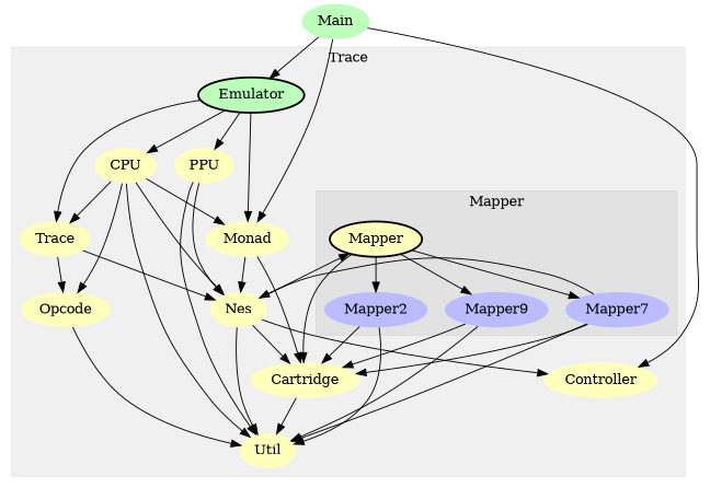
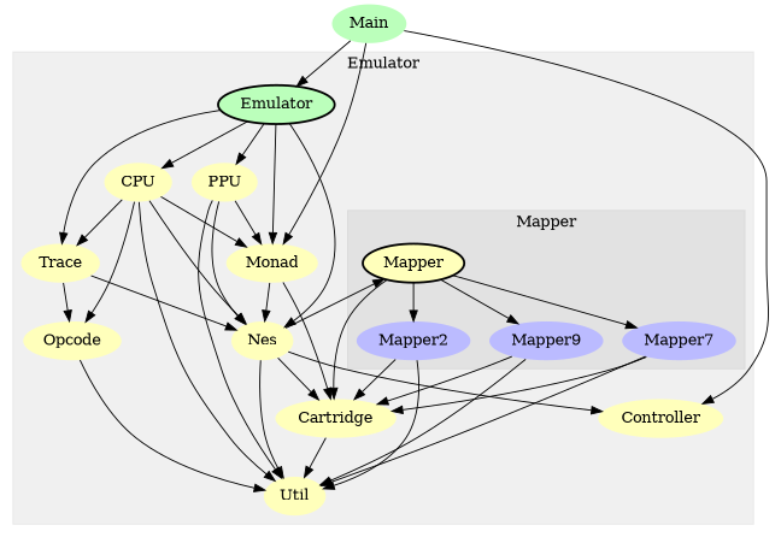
  digraph {
    node [fillcolor="#ffffbb" style=filled penwidth=0]
    n1 [label=Mapper style="filled,bold" penwidth=""]
    n2 [fillcolor="#bbbbff" label=Mapper2]
    n3 [fillcolor="#bbbbff" label=Mapper9]
    n4 [fillcolor="#bbbbff" label=Mapper7]
    n5 [fillcolor="#bbffbb" label=Emulator style="filled,bold" penwidth=""]
    n6 [label=CPU]
    n7 [label=Monad]
    n8 [label=Cartridge]
    n9 [label=Util]
    n10 [label=Nes]
    n11 [label=Controller]
    n12 [label=Opcode]
    n13 [label=Trace]
    n14 [label=PPU]
    n15 [fillcolor="#bbffbb" label=Main]
    subgraph cluster_1 {
      color="#0000000F"
-     label=Trace
+     label=Emulator
      style=filled
      n5
      n6
      n7
      n8
      n9
      n10
      n11
      n12
      n13
      n14
      subgraph cluster_2 {
        color="#0000000F"
        label=Mapper
        style=filled
        n1
        n2
        n3
        n4
      }
    }
    n1 -> n2
    n1 -> n3
    n1 -> n4
    n1 -> n8
    n2 -> n8
    n2 -> n9
    n3 -> n8
    n3 -> n9
    n4 -> n8
    n4 -> n9
    n5 -> n6
    n5 -> n7
-   n4 -> n10
+   n5 -> n10
    n5 -> n13
    n5 -> n14
    n6 -> n7
    n6 -> n9
    n6 -> n10
    n6 -> n12
    n6 -> n13
    n7 -> n8
    n7 -> n10
    n8 -> n9
    n10 -> n1
    n10 -> n8
    n10 -> n9
    n10 -> n11
    n12 -> n9
    n13 -> n10
    n13 -> n12
+   n14 -> n7
    n14 -> n9
    n14 -> n10
    n15 -> n5
    n15 -> n7
    n15 -> n11
  }
